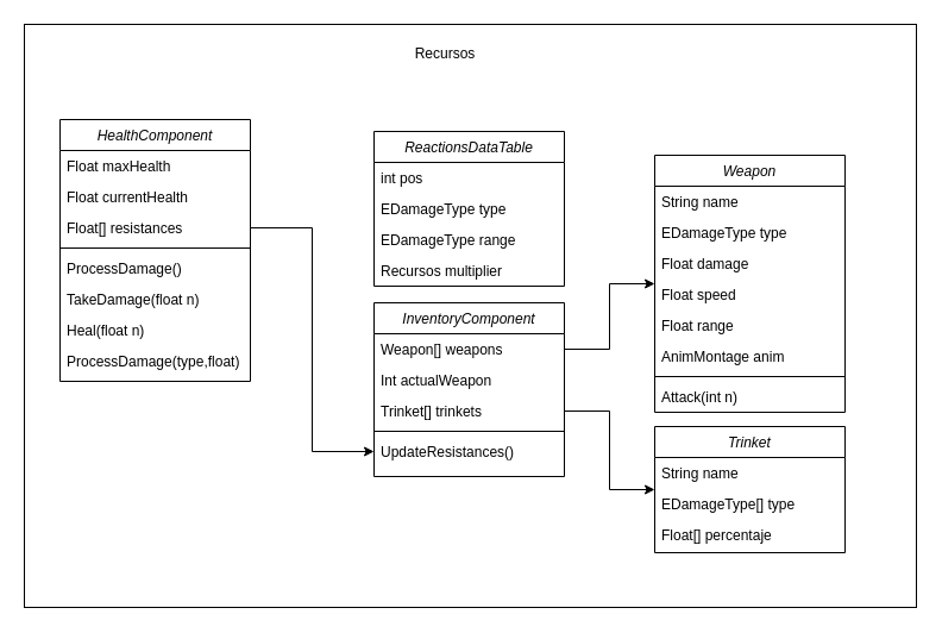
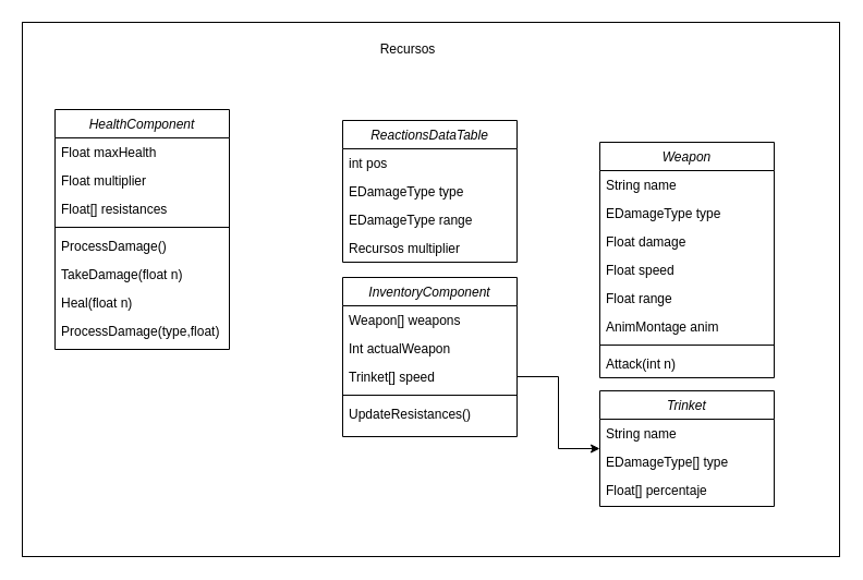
  <mxCell id="0" />
  <mxCell id="1" parent="0" />
  <mxCell id="2" value="" style="rounded=0;whiteSpace=wrap;html=1;movable=0;resizable=0;rotatable=0;deletable=0;editable=0;locked=1;connectable=0;" vertex="1" parent="1"><mxGeometry x="20" y="20" width="750" height="490" as="geometry" /></mxCell>
  <mxCell id="3" value="HealthComponent" style="swimlane;fontStyle=2;align=center;verticalAlign=top;childLayout=stackLayout;horizontal=1;startSize=26;horizontalStack=0;resizeParent=1;resizeLast=0;collapsible=1;marginBottom=0;rounded=0;shadow=0;strokeWidth=1;" parent="1" vertex="1"><mxGeometry x="50" y="100" width="160" height="220" as="geometry"><mxRectangle x="230" y="140" width="160" height="26" as="alternateBounds" /></mxGeometry></mxCell>
  <mxCell id="4" value="Float maxHealth&#10;" style="text;align=left;verticalAlign=top;spacingLeft=4;spacingRight=4;overflow=hidden;rotatable=0;points=[[0,0.5],[1,0.5]];portConstraint=eastwest;" parent="3" vertex="1"><mxGeometry y="26" width="160" height="26" as="geometry" /></mxCell>
- <mxCell id="5" value="Float currentHealth" style="text;align=left;verticalAlign=top;spacingLeft=4;spacingRight=4;overflow=hidden;rotatable=0;points=[[0,0.5],[1,0.5]];portConstraint=eastwest;rounded=0;shadow=0;html=0;" parent="3" vertex="1"><mxGeometry y="52" width="160" height="26" as="geometry" /></mxCell>
+ <mxCell id="5" value="Float multiplier" style="text;align=left;verticalAlign=top;spacingLeft=4;spacingRight=4;overflow=hidden;rotatable=0;points=[[0,0.5],[1,0.5]];portConstraint=eastwest;rounded=0;shadow=0;html=0;" parent="3" vertex="1"><mxGeometry y="52" width="160" height="26" as="geometry" /></mxCell>
  <mxCell id="6" value="Float[] resistances" style="text;align=left;verticalAlign=top;spacingLeft=4;spacingRight=4;overflow=hidden;rotatable=0;points=[[0,0.5],[1,0.5]];portConstraint=eastwest;rounded=0;shadow=0;html=0;" parent="3" vertex="1"><mxGeometry y="78" width="160" height="26" as="geometry" /></mxCell>
  <mxCell id="7" value="" style="line;html=1;strokeWidth=1;align=left;verticalAlign=middle;spacingTop=-1;spacingLeft=3;spacingRight=3;rotatable=0;labelPosition=right;points=[];portConstraint=eastwest;" parent="3" vertex="1"><mxGeometry y="104" width="160" height="8" as="geometry" /></mxCell>
  <mxCell id="8" value="ProcessDamage()" style="text;align=left;verticalAlign=top;spacingLeft=4;spacingRight=4;overflow=hidden;rotatable=0;points=[[0,0.5],[1,0.5]];portConstraint=eastwest;" parent="3" vertex="1"><mxGeometry y="112" width="160" height="26" as="geometry" /></mxCell>
  <mxCell id="9" value="TakeDamage(float n)" style="text;align=left;verticalAlign=top;spacingLeft=4;spacingRight=4;overflow=hidden;rotatable=0;points=[[0,0.5],[1,0.5]];portConstraint=eastwest;rounded=0;shadow=0;html=0;" vertex="1" parent="3"><mxGeometry y="138" width="160" height="26" as="geometry" /></mxCell>
  <mxCell id="10" value="Heal(float n)" style="text;align=left;verticalAlign=top;spacingLeft=4;spacingRight=4;overflow=hidden;rotatable=0;points=[[0,0.5],[1,0.5]];portConstraint=eastwest;rounded=0;shadow=0;html=0;" vertex="1" parent="3"><mxGeometry y="164" width="160" height="26" as="geometry" /></mxCell>
  <mxCell id="11" value="ProcessDamage(type,float)" style="text;align=left;verticalAlign=top;spacingLeft=4;spacingRight=4;overflow=hidden;rotatable=0;points=[[0,0.5],[1,0.5]];portConstraint=eastwest;" vertex="1" parent="3"><mxGeometry y="190" width="160" height="26" as="geometry" /></mxCell>
  <mxCell id="12" value="Recursos" style="text;html=1;strokeColor=none;fillColor=none;align=center;verticalAlign=middle;whiteSpace=wrap;rounded=0;movable=0;resizable=0;rotatable=0;deletable=0;editable=0;locked=1;connectable=0;" vertex="1" parent="1"><mxGeometry x="344" y="30" width="60" height="30" as="geometry" /></mxCell>
  <mxCell id="13" value="InventoryComponent" style="swimlane;fontStyle=2;align=center;verticalAlign=top;childLayout=stackLayout;horizontal=1;startSize=26;horizontalStack=0;resizeParent=1;resizeLast=0;collapsible=1;marginBottom=0;rounded=0;shadow=0;strokeWidth=1;" vertex="1" parent="1"><mxGeometry x="314" y="254" width="160" height="146" as="geometry"><mxRectangle x="230" y="140" width="160" height="26" as="alternateBounds" /></mxGeometry></mxCell>
  <mxCell id="14" value="Weapon[] weapons" style="text;align=left;verticalAlign=top;spacingLeft=4;spacingRight=4;overflow=hidden;rotatable=0;points=[[0,0.5],[1,0.5]];portConstraint=eastwest;" vertex="1" parent="13"><mxGeometry y="26" width="160" height="26" as="geometry" /></mxCell>
  <mxCell id="15" value="Int actualWeapon" style="text;align=left;verticalAlign=top;spacingLeft=4;spacingRight=4;overflow=hidden;rotatable=0;points=[[0,0.5],[1,0.5]];portConstraint=eastwest;rounded=0;shadow=0;html=0;" vertex="1" parent="13"><mxGeometry y="52" width="160" height="26" as="geometry" /></mxCell>
- <mxCell id="16" value="Trinket[] trinkets" style="text;align=left;verticalAlign=top;spacingLeft=4;spacingRight=4;overflow=hidden;rotatable=0;points=[[0,0.5],[1,0.5]];portConstraint=eastwest;rounded=0;shadow=0;html=0;" vertex="1" parent="13"><mxGeometry y="78" width="160" height="26" as="geometry" /></mxCell>
+ <mxCell id="16" value="Trinket[] speed" style="text;align=left;verticalAlign=top;spacingLeft=4;spacingRight=4;overflow=hidden;rotatable=0;points=[[0,0.5],[1,0.5]];portConstraint=eastwest;rounded=0;shadow=0;html=0;" vertex="1" parent="13"><mxGeometry y="78" width="160" height="26" as="geometry" /></mxCell>
  <mxCell id="17" value="" style="line;html=1;strokeWidth=1;align=left;verticalAlign=middle;spacingTop=-1;spacingLeft=3;spacingRight=3;rotatable=0;labelPosition=right;points=[];portConstraint=eastwest;" vertex="1" parent="13"><mxGeometry y="104" width="160" height="8" as="geometry" /></mxCell>
  <mxCell id="18" value="UpdateResistances()" style="text;align=left;verticalAlign=top;spacingLeft=4;spacingRight=4;overflow=hidden;rotatable=0;points=[[0,0.5],[1,0.5]];portConstraint=eastwest;" vertex="1" parent="13"><mxGeometry y="112" width="160" height="26" as="geometry" /></mxCell>
  <mxCell id="19" value="ReactionsDataTable" style="swimlane;fontStyle=2;align=center;verticalAlign=top;childLayout=stackLayout;horizontal=1;startSize=26;horizontalStack=0;resizeParent=1;resizeLast=0;collapsible=1;marginBottom=0;rounded=0;shadow=0;strokeWidth=1;" vertex="1" parent="1"><mxGeometry x="314" y="110" width="160" height="130" as="geometry"><mxRectangle x="230" y="140" width="160" height="26" as="alternateBounds" /></mxGeometry></mxCell>
  <mxCell id="20" value="int pos" style="text;align=left;verticalAlign=top;spacingLeft=4;spacingRight=4;overflow=hidden;rotatable=0;points=[[0,0.5],[1,0.5]];portConstraint=eastwest;" vertex="1" parent="19"><mxGeometry y="26" width="160" height="26" as="geometry" /></mxCell>
  <mxCell id="21" value="EDamageType type" style="text;align=left;verticalAlign=top;spacingLeft=4;spacingRight=4;overflow=hidden;rotatable=0;points=[[0,0.5],[1,0.5]];portConstraint=eastwest;" vertex="1" parent="19"><mxGeometry y="52" width="160" height="26" as="geometry" /></mxCell>
  <mxCell id="22" value="EDamageType range" style="text;align=left;verticalAlign=top;spacingLeft=4;spacingRight=4;overflow=hidden;rotatable=0;points=[[0,0.5],[1,0.5]];portConstraint=eastwest;" vertex="1" parent="19"><mxGeometry y="78" width="160" height="26" as="geometry" /></mxCell>
  <mxCell id="23" value="Recursos multiplier" style="text;align=left;verticalAlign=top;spacingLeft=4;spacingRight=4;overflow=hidden;rotatable=0;points=[[0,0.5],[1,0.5]];portConstraint=eastwest;" vertex="1" parent="19"><mxGeometry y="104" width="160" height="26" as="geometry" /></mxCell>
  <mxCell id="24" value="Weapon" style="swimlane;fontStyle=2;align=center;verticalAlign=top;childLayout=stackLayout;horizontal=1;startSize=26;horizontalStack=0;resizeParent=1;resizeLast=0;collapsible=1;marginBottom=0;rounded=0;shadow=0;strokeWidth=1;" vertex="1" parent="1"><mxGeometry x="550" y="130" width="160" height="216" as="geometry"><mxRectangle x="230" y="140" width="160" height="26" as="alternateBounds" /></mxGeometry></mxCell>
  <mxCell id="25" value="String name" style="text;align=left;verticalAlign=top;spacingLeft=4;spacingRight=4;overflow=hidden;rotatable=0;points=[[0,0.5],[1,0.5]];portConstraint=eastwest;" vertex="1" parent="24"><mxGeometry y="26" width="160" height="26" as="geometry" /></mxCell>
  <mxCell id="26" value="EDamageType type" style="text;align=left;verticalAlign=top;spacingLeft=4;spacingRight=4;overflow=hidden;rotatable=0;points=[[0,0.5],[1,0.5]];portConstraint=eastwest;" vertex="1" parent="24"><mxGeometry y="52" width="160" height="26" as="geometry" /></mxCell>
  <mxCell id="27" value="Float damage" style="text;align=left;verticalAlign=top;spacingLeft=4;spacingRight=4;overflow=hidden;rotatable=0;points=[[0,0.5],[1,0.5]];portConstraint=eastwest;" vertex="1" parent="24"><mxGeometry y="78" width="160" height="26" as="geometry" /></mxCell>
  <mxCell id="28" value="Float speed" style="text;align=left;verticalAlign=top;spacingLeft=4;spacingRight=4;overflow=hidden;rotatable=0;points=[[0,0.5],[1,0.5]];portConstraint=eastwest;" vertex="1" parent="24"><mxGeometry y="104" width="160" height="26" as="geometry" /></mxCell>
  <mxCell id="29" value="Float range" style="text;align=left;verticalAlign=top;spacingLeft=4;spacingRight=4;overflow=hidden;rotatable=0;points=[[0,0.5],[1,0.5]];portConstraint=eastwest;" vertex="1" parent="24"><mxGeometry y="130" width="160" height="26" as="geometry" /></mxCell>
  <mxCell id="30" value="AnimMontage anim" style="text;align=left;verticalAlign=top;spacingLeft=4;spacingRight=4;overflow=hidden;rotatable=0;points=[[0,0.5],[1,0.5]];portConstraint=eastwest;" vertex="1" parent="24"><mxGeometry y="156" width="160" height="26" as="geometry" /></mxCell>
  <mxCell id="31" value="" style="line;html=1;strokeWidth=1;align=left;verticalAlign=middle;spacingTop=-1;spacingLeft=3;spacingRight=3;rotatable=0;labelPosition=right;points=[];portConstraint=eastwest;" vertex="1" parent="24"><mxGeometry y="182" width="160" height="8" as="geometry" /></mxCell>
  <mxCell id="32" value="Attack(int n)" style="text;align=left;verticalAlign=top;spacingLeft=4;spacingRight=4;overflow=hidden;rotatable=0;points=[[0,0.5],[1,0.5]];portConstraint=eastwest;" vertex="1" parent="24"><mxGeometry y="190" width="160" height="26" as="geometry" /></mxCell>
  <mxCell id="33" value="Trinket" style="swimlane;fontStyle=2;align=center;verticalAlign=top;childLayout=stackLayout;horizontal=1;startSize=26;horizontalStack=0;resizeParent=1;resizeLast=0;collapsible=1;marginBottom=0;rounded=0;shadow=0;strokeWidth=1;" vertex="1" parent="1"><mxGeometry x="550" y="358" width="160" height="106" as="geometry"><mxRectangle x="230" y="140" width="160" height="26" as="alternateBounds" /></mxGeometry></mxCell>
  <mxCell id="34" value="String name" style="text;align=left;verticalAlign=top;spacingLeft=4;spacingRight=4;overflow=hidden;rotatable=0;points=[[0,0.5],[1,0.5]];portConstraint=eastwest;" vertex="1" parent="33"><mxGeometry y="26" width="160" height="26" as="geometry" /></mxCell>
  <mxCell id="35" value="EDamageType[] type" style="text;align=left;verticalAlign=top;spacingLeft=4;spacingRight=4;overflow=hidden;rotatable=0;points=[[0,0.5],[1,0.5]];portConstraint=eastwest;" vertex="1" parent="33"><mxGeometry y="52" width="160" height="26" as="geometry" /></mxCell>
  <mxCell id="36" value="Float[] percentaje" style="text;align=left;verticalAlign=top;spacingLeft=4;spacingRight=4;overflow=hidden;rotatable=0;points=[[0,0.5],[1,0.5]];portConstraint=eastwest;" vertex="1" parent="33"><mxGeometry y="78" width="160" height="26" as="geometry" /></mxCell>
- <mxCell id="37" style="edgeStyle=orthogonalEdgeStyle;rounded=0;orthogonalLoop=1;jettySize=auto;html=1;" edge="1" parent="1" source="6" target="18"><mxGeometry relative="1" as="geometry" /></mxCell>
- <mxCell id="38" style="edgeStyle=orthogonalEdgeStyle;rounded=0;orthogonalLoop=1;jettySize=auto;html=1;" edge="1" parent="1" source="14" target="24"><mxGeometry relative="1" as="geometry" /></mxCell>
  <mxCell id="39" style="edgeStyle=orthogonalEdgeStyle;rounded=0;orthogonalLoop=1;jettySize=auto;html=1;" edge="1" parent="1" source="16" target="33"><mxGeometry relative="1" as="geometry" /></mxCell>
